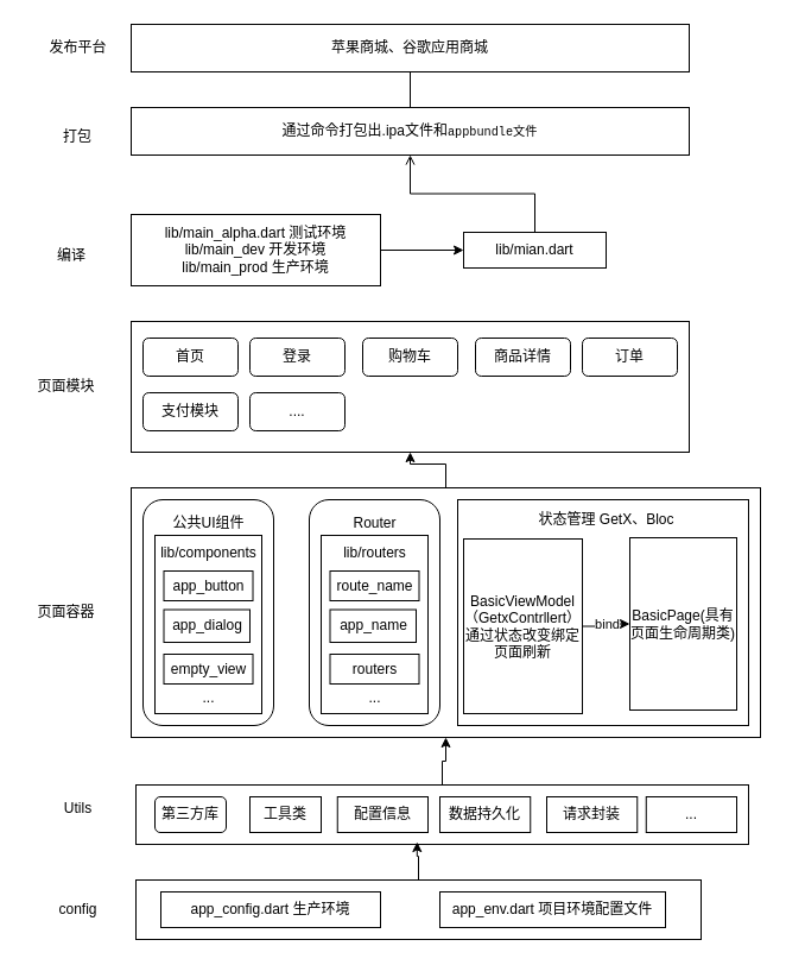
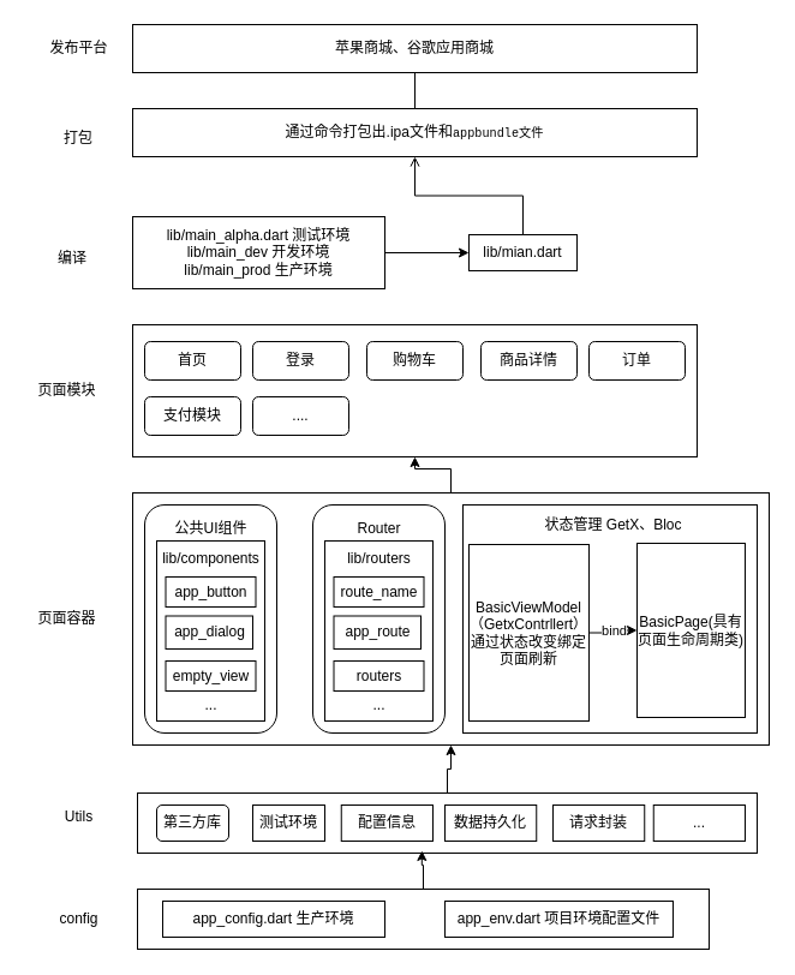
  <mxCell id="0" />
  <mxCell id="1" parent="0" />
  <mxCell id="2" value="苹果商城、谷歌应用商城" style="rounded=0;whiteSpace=wrap;html=1;" vertex="1" parent="1"><mxGeometry x="110" y="20" width="470" height="40" as="geometry" /></mxCell>
  <mxCell id="3" value="发布平台" style="text;html=1;align=center;verticalAlign=middle;resizable=0;points=[];autosize=1;strokeColor=none;fillColor=none;" vertex="1" parent="1"><mxGeometry x="30" y="25" width="70" height="30" as="geometry" /></mxCell>
  <mxCell id="4" value="打包" style="text;html=1;align=center;verticalAlign=middle;whiteSpace=wrap;rounded=0;" vertex="1" parent="1"><mxGeometry x="35" y="100" width="60" height="30" as="geometry" /></mxCell>
  <mxCell id="5" value="" style="edgeStyle=orthogonalEdgeStyle;rounded=0;orthogonalLoop=1;jettySize=auto;html=1;endArrow=none;" edge="1" parent="1" source="6" target="2"><mxGeometry relative="1" as="geometry" /></mxCell>
  <mxCell id="6" value="通过命令打包出.ipa文件和&lt;span style=&quot;background-color: transparent; font-family: Menlo, Monaco, Consolas, &amp;quot;Courier New&amp;quot;, monospace; font-size: 0.85em; text-align: left;&quot;&gt;appbundle文件&lt;/span&gt;" style="rounded=0;whiteSpace=wrap;html=1;" vertex="1" parent="1"><mxGeometry x="110" y="90" width="470" height="40" as="geometry" /></mxCell>
  <mxCell id="7" value="编译" style="text;html=1;align=center;verticalAlign=middle;whiteSpace=wrap;rounded=0;" vertex="1" parent="1"><mxGeometry x="30" y="200" width="60" height="30" as="geometry" /></mxCell>
  <mxCell id="8" value="" style="edgeStyle=orthogonalEdgeStyle;rounded=0;orthogonalLoop=1;jettySize=auto;html=1;endArrow=open;" edge="1" parent="1" source="9" target="6"><mxGeometry relative="1" as="geometry" /></mxCell>
- <mxCell id="9" value="lib/mian.dart" style="rounded=0;whiteSpace=wrap;html=1;" vertex="1" parent="1"><mxGeometry x="390" y="195" width="120" height="30" as="geometry" /></mxCell>
+ <mxCell id="9" value="lib/mian.dart" style="rounded=0;whiteSpace=wrap;html=1;" vertex="1" parent="1"><mxGeometry x="390" y="195" width="90" height="30" as="geometry" /></mxCell>
  <mxCell id="10" style="edgeStyle=orthogonalEdgeStyle;rounded=0;orthogonalLoop=1;jettySize=auto;html=1;" edge="1" parent="1" source="11" target="9"><mxGeometry relative="1" as="geometry" /></mxCell>
  <mxCell id="11" value="lib/main_alpha.dart 测试环境&lt;div&gt;lib/main_dev 开发环境&lt;/div&gt;&lt;div&gt;lib/main_prod 生产环境&lt;/div&gt;" style="rounded=0;whiteSpace=wrap;html=1;" vertex="1" parent="1"><mxGeometry x="110" y="180" width="210" height="60" as="geometry" /></mxCell>
  <mxCell id="12" value="" style="rounded=0;whiteSpace=wrap;html=1;" vertex="1" parent="1"><mxGeometry x="110" y="270" width="470" height="110" as="geometry" /></mxCell>
  <mxCell id="13" value="页面模块" style="text;html=1;align=center;verticalAlign=middle;resizable=0;points=[];autosize=1;strokeColor=none;fillColor=none;" vertex="1" parent="1"><mxGeometry x="20" y="310" width="70" height="30" as="geometry" /></mxCell>
  <mxCell id="14" value="首页" style="rounded=1;whiteSpace=wrap;html=1;" vertex="1" parent="1"><mxGeometry x="120" y="284" width="80" height="32" as="geometry" /></mxCell>
  <mxCell id="15" value="登录" style="rounded=1;whiteSpace=wrap;html=1;" vertex="1" parent="1"><mxGeometry x="210" y="284" width="80" height="32" as="geometry" /></mxCell>
  <mxCell id="16" value="购物车&lt;span style=&quot;color: rgba(0, 0, 0, 0); font-family: monospace; font-size: 0px; text-align: start; text-wrap: nowrap;&quot;&gt;%3CmxGraphModel%3E%3Croot%3E%3CmxCell%20id%3D%220%22%2F%3E%3CmxCell%20id%3D%221%22%20parent%3D%220%22%2F%3E%3CmxCell%20id%3D%222%22%20value%3D%22%E7%99%BB%E5%BD%95%22%20style%3D%22rounded%3D1%3BwhiteSpace%3Dwrap%3Bhtml%3D1%3B%22%20vertex%3D%221%22%20parent%3D%221%22%3E%3CmxGeometry%20x%3D%22290%22%20y%3D%22304%22%20width%3D%2280%22%20height%3D%2232%22%20as%3D%22geometry%22%2F%3E%3C%2FmxCell%3E%3C%2Froot%3E%3C%2FmxGraphModel%3E&lt;/span&gt;" style="rounded=1;whiteSpace=wrap;html=1;" vertex="1" parent="1"><mxGeometry x="305" y="284" width="80" height="32" as="geometry" /></mxCell>
  <mxCell id="17" value="商品详情" style="rounded=1;whiteSpace=wrap;html=1;" vertex="1" parent="1"><mxGeometry x="400" y="284" width="80" height="32" as="geometry" /></mxCell>
  <mxCell id="18" value="订单" style="rounded=1;whiteSpace=wrap;html=1;" vertex="1" parent="1"><mxGeometry x="490" y="284" width="80" height="32" as="geometry" /></mxCell>
  <mxCell id="19" value="支付模块" style="rounded=1;whiteSpace=wrap;html=1;" vertex="1" parent="1"><mxGeometry x="120" y="330" width="80" height="32" as="geometry" /></mxCell>
  <mxCell id="20" value="...." style="rounded=1;whiteSpace=wrap;html=1;" vertex="1" parent="1"><mxGeometry x="210" y="330" width="80" height="32" as="geometry" /></mxCell>
  <mxCell id="21" value="页面容器" style="text;html=1;align=center;verticalAlign=middle;resizable=0;points=[];autosize=1;strokeColor=none;fillColor=none;" vertex="1" parent="1"><mxGeometry x="20" y="500" width="70" height="30" as="geometry" /></mxCell>
  <mxCell id="22" style="edgeStyle=orthogonalEdgeStyle;rounded=0;orthogonalLoop=1;jettySize=auto;html=1;entryX=0.5;entryY=1;entryDx=0;entryDy=0;" edge="1" parent="1" source="23" target="12"><mxGeometry relative="1" as="geometry" /></mxCell>
  <mxCell id="23" value="" style="rounded=0;whiteSpace=wrap;html=1;" vertex="1" parent="1"><mxGeometry x="110" y="410" width="530" height="210" as="geometry" /></mxCell>
  <mxCell id="24" value="" style="rounded=1;whiteSpace=wrap;html=1;align=left;" vertex="1" parent="1"><mxGeometry x="120" y="420" width="110" height="190" as="geometry" /></mxCell>
  <mxCell id="25" value="公共UI组件" style="text;html=1;align=center;verticalAlign=middle;resizable=0;points=[];autosize=1;strokeColor=none;fillColor=none;" vertex="1" parent="1"><mxGeometry x="135" y="425" width="80" height="30" as="geometry" /></mxCell>
  <mxCell id="26" value="" style="rounded=0;whiteSpace=wrap;html=1;" vertex="1" parent="1"><mxGeometry x="130" y="450" width="90" height="150" as="geometry" /></mxCell>
  <mxCell id="27" value="&lt;span style=&quot;text-wrap: wrap;&quot;&gt;lib/components&lt;/span&gt;" style="text;html=1;align=center;verticalAlign=middle;resizable=0;points=[];autosize=1;strokeColor=none;fillColor=none;" vertex="1" parent="1"><mxGeometry x="125" y="450" width="100" height="30" as="geometry" /></mxCell>
  <mxCell id="28" value="app_button" style="rounded=0;whiteSpace=wrap;html=1;" vertex="1" parent="1"><mxGeometry x="137.5" y="480" width="75" height="25" as="geometry" /></mxCell>
  <mxCell id="29" value="app_dialog" style="rounded=0;whiteSpace=wrap;html=1;" vertex="1" parent="1"><mxGeometry x="137.5" y="512.5" width="72.5" height="27.5" as="geometry" /></mxCell>
  <mxCell id="30" value="empty_view" style="rounded=0;whiteSpace=wrap;html=1;" vertex="1" parent="1"><mxGeometry x="137.5" y="550" width="75" height="25" as="geometry" /></mxCell>
  <mxCell id="31" value="...&lt;div&gt;&lt;br&gt;&lt;/div&gt;" style="text;html=1;align=center;verticalAlign=middle;resizable=0;points=[];autosize=1;strokeColor=none;fillColor=none;" vertex="1" parent="1"><mxGeometry x="160" y="574" width="30" height="40" as="geometry" /></mxCell>
  <mxCell id="32" value="" style="rounded=1;whiteSpace=wrap;html=1;align=left;" vertex="1" parent="1"><mxGeometry x="260" y="420" width="110" height="190" as="geometry" /></mxCell>
  <mxCell id="33" value="Router" style="text;html=1;align=center;verticalAlign=middle;resizable=0;points=[];autosize=1;strokeColor=none;fillColor=none;" vertex="1" parent="1"><mxGeometry x="285" y="425" width="60" height="30" as="geometry" /></mxCell>
  <mxCell id="34" value="" style="rounded=0;whiteSpace=wrap;html=1;" vertex="1" parent="1"><mxGeometry x="270" y="450" width="90" height="150" as="geometry" /></mxCell>
  <mxCell id="35" value="&lt;span style=&quot;text-wrap: wrap;&quot;&gt;lib/routers&lt;/span&gt;" style="text;html=1;align=center;verticalAlign=middle;resizable=0;points=[];autosize=1;strokeColor=none;fillColor=none;" vertex="1" parent="1"><mxGeometry x="275" y="450" width="80" height="30" as="geometry" /></mxCell>
  <mxCell id="36" value="route_name" style="rounded=0;whiteSpace=wrap;html=1;" vertex="1" parent="1"><mxGeometry x="277.5" y="480" width="75" height="25" as="geometry" /></mxCell>
- <mxCell id="37" value="app_name" style="rounded=0;whiteSpace=wrap;html=1;" vertex="1" parent="1"><mxGeometry x="277.5" y="512.5" width="72.5" height="27.5" as="geometry" /></mxCell>
+ <mxCell id="37" value="app_route" style="rounded=0;whiteSpace=wrap;html=1;" vertex="1" parent="1"><mxGeometry x="277.5" y="512.5" width="72.5" height="27.5" as="geometry" /></mxCell>
  <mxCell id="38" value="routers" style="rounded=0;whiteSpace=wrap;html=1;" vertex="1" parent="1"><mxGeometry x="277.5" y="550" width="75" height="25" as="geometry" /></mxCell>
  <mxCell id="39" value="...&lt;div&gt;&lt;br&gt;&lt;/div&gt;" style="text;html=1;align=center;verticalAlign=middle;resizable=0;points=[];autosize=1;strokeColor=none;fillColor=none;" vertex="1" parent="1"><mxGeometry x="300" y="574" width="30" height="40" as="geometry" /></mxCell>
  <mxCell id="40" value="" style="rounded=0;whiteSpace=wrap;html=1;" vertex="1" parent="1"><mxGeometry x="385" y="420" width="245" height="190" as="geometry" /></mxCell>
  <mxCell id="41" value="状态管理 GetX、Bloc" style="text;html=1;align=center;verticalAlign=middle;resizable=0;points=[];autosize=1;strokeColor=none;fillColor=none;" vertex="1" parent="1"><mxGeometry x="440" y="422" width="140" height="30" as="geometry" /></mxCell>
  <mxCell id="42" style="edgeStyle=orthogonalEdgeStyle;rounded=0;orthogonalLoop=1;jettySize=auto;html=1;exitX=1;exitY=0.5;exitDx=0;exitDy=0;entryX=0;entryY=0.5;entryDx=0;entryDy=0;" edge="1" parent="1" source="44" target="45"><mxGeometry relative="1" as="geometry" /></mxCell>
  <mxCell id="43" value="bind" style="edgeLabel;html=1;align=center;verticalAlign=middle;resizable=0;points=[];" vertex="1" connectable="0" parent="42"><mxGeometry x="0.048" y="1" relative="1" as="geometry"><mxPoint y="1" as="offset" /></mxGeometry></mxCell>
  <mxCell id="44" value="&lt;div&gt;BasicViewModel（GetxContrllert）通过状态改变绑定页面刷新&lt;br&gt;&lt;/div&gt;" style="rounded=0;whiteSpace=wrap;html=1;" vertex="1" parent="1"><mxGeometry x="390" y="453" width="100" height="147" as="geometry" /></mxCell>
  <mxCell id="45" value="BasicPage(具有页面生命周期类)" style="rounded=0;whiteSpace=wrap;html=1;" vertex="1" parent="1"><mxGeometry x="530" y="452" width="90" height="145" as="geometry" /></mxCell>
  <mxCell id="46" value="Utils" style="text;html=1;align=center;verticalAlign=middle;resizable=0;points=[];autosize=1;strokeColor=none;fillColor=none;" vertex="1" parent="1"><mxGeometry x="40" y="665" width="50" height="30" as="geometry" /></mxCell>
  <mxCell id="47" style="edgeStyle=orthogonalEdgeStyle;rounded=0;orthogonalLoop=1;jettySize=auto;html=1;entryX=0.5;entryY=1;entryDx=0;entryDy=0;" edge="1" parent="1" source="48" target="23"><mxGeometry relative="1" as="geometry" /></mxCell>
  <mxCell id="48" value="&lt;span style=&quot;color: rgba(0, 0, 0, 0); font-family: monospace; font-size: 0px; text-align: start; text-wrap: nowrap;&quot;&gt;%3CmxGraphModel%3E%3Croot%3E%3CmxCell%20id%3D%220%22%2F%3E%3CmxCell%20id%3D%221%22%20parent%3D%220%22%2F%3E%3CmxCell%20id%3D%222%22%20value%3D%22%E5%B7%A5%E5%85%B7%E7%B1%BB%22%20style%3D%22rounded%3D0%3BwhiteSpace%3Dwrap%3Bhtml%3D1%3B%22%20vertex%3D%221%22%20parent%3D%221%22%3E%3CmxGeometry%20x%3D%22290%22%20y%3D%22690%22%20width%3D%2260%22%20height%3D%2230%22%20as%3D%22geometry%22%2F%3E%3C%2FmxCell%3E%3C%2Froot%3E%3C%2FmxGraphModel%3E&lt;/span&gt;" style="rounded=0;whiteSpace=wrap;html=1;" vertex="1" parent="1"><mxGeometry x="114" y="660" width="516" height="50" as="geometry" /></mxCell>
  <mxCell id="49" style="edgeStyle=orthogonalEdgeStyle;rounded=0;orthogonalLoop=1;jettySize=auto;html=1;exitX=0.5;exitY=1;exitDx=0;exitDy=0;" edge="1" parent="1" source="48" target="48"><mxGeometry relative="1" as="geometry" /></mxCell>
  <mxCell id="50" value="第三方库" style="whiteSpace=wrap;html=1;rounded=1;" vertex="1" parent="1"><mxGeometry x="130" y="670" width="60" height="30" as="geometry" /></mxCell>
- <mxCell id="51" value="工具类" style="rounded=0;whiteSpace=wrap;html=1;" vertex="1" parent="1"><mxGeometry x="210" y="670" width="60" height="30" as="geometry" /></mxCell>
+ <mxCell id="51" value="测试环境" style="rounded=0;whiteSpace=wrap;html=1;" vertex="1" parent="1"><mxGeometry x="210" y="670" width="60" height="30" as="geometry" /></mxCell>
  <mxCell id="52" value="配置信息" style="rounded=0;whiteSpace=wrap;html=1;" vertex="1" parent="1"><mxGeometry x="283.75" y="670" width="76.25" height="30" as="geometry" /></mxCell>
  <mxCell id="53" value="数据持久化" style="rounded=0;whiteSpace=wrap;html=1;" vertex="1" parent="1"><mxGeometry x="370" y="670" width="76.25" height="30" as="geometry" /></mxCell>
  <mxCell id="54" value="请求封装" style="rounded=0;whiteSpace=wrap;html=1;" vertex="1" parent="1"><mxGeometry x="460" y="670" width="76.25" height="30" as="geometry" /></mxCell>
  <mxCell id="55" value="..." style="rounded=0;whiteSpace=wrap;html=1;" vertex="1" parent="1"><mxGeometry x="543.75" y="670" width="76.25" height="30" as="geometry" /></mxCell>
  <mxCell id="56" value="config" style="text;html=1;align=center;verticalAlign=middle;resizable=0;points=[];autosize=1;strokeColor=none;fillColor=none;" vertex="1" parent="1"><mxGeometry x="35" y="750" width="60" height="30" as="geometry" /></mxCell>
  <mxCell id="57" value="" style="rounded=0;whiteSpace=wrap;html=1;" vertex="1" parent="1"><mxGeometry x="114" y="740" width="476" height="50" as="geometry" /></mxCell>
  <mxCell id="58" value="app_config.dart 生产环境" style="rounded=0;whiteSpace=wrap;html=1;" vertex="1" parent="1"><mxGeometry x="135" y="750" width="185" height="30" as="geometry" /></mxCell>
  <mxCell id="59" value="app_env.dart 项目环境配置文件" style="rounded=0;whiteSpace=wrap;html=1;" vertex="1" parent="1"><mxGeometry x="370" y="750" width="190" height="30" as="geometry" /></mxCell>
  <mxCell id="60" style="edgeStyle=orthogonalEdgeStyle;rounded=0;orthogonalLoop=1;jettySize=auto;html=1;entryX=0.459;entryY=0.96;entryDx=0;entryDy=0;entryPerimeter=0;" edge="1" parent="1" source="57" target="48"><mxGeometry relative="1" as="geometry" /></mxCell>
